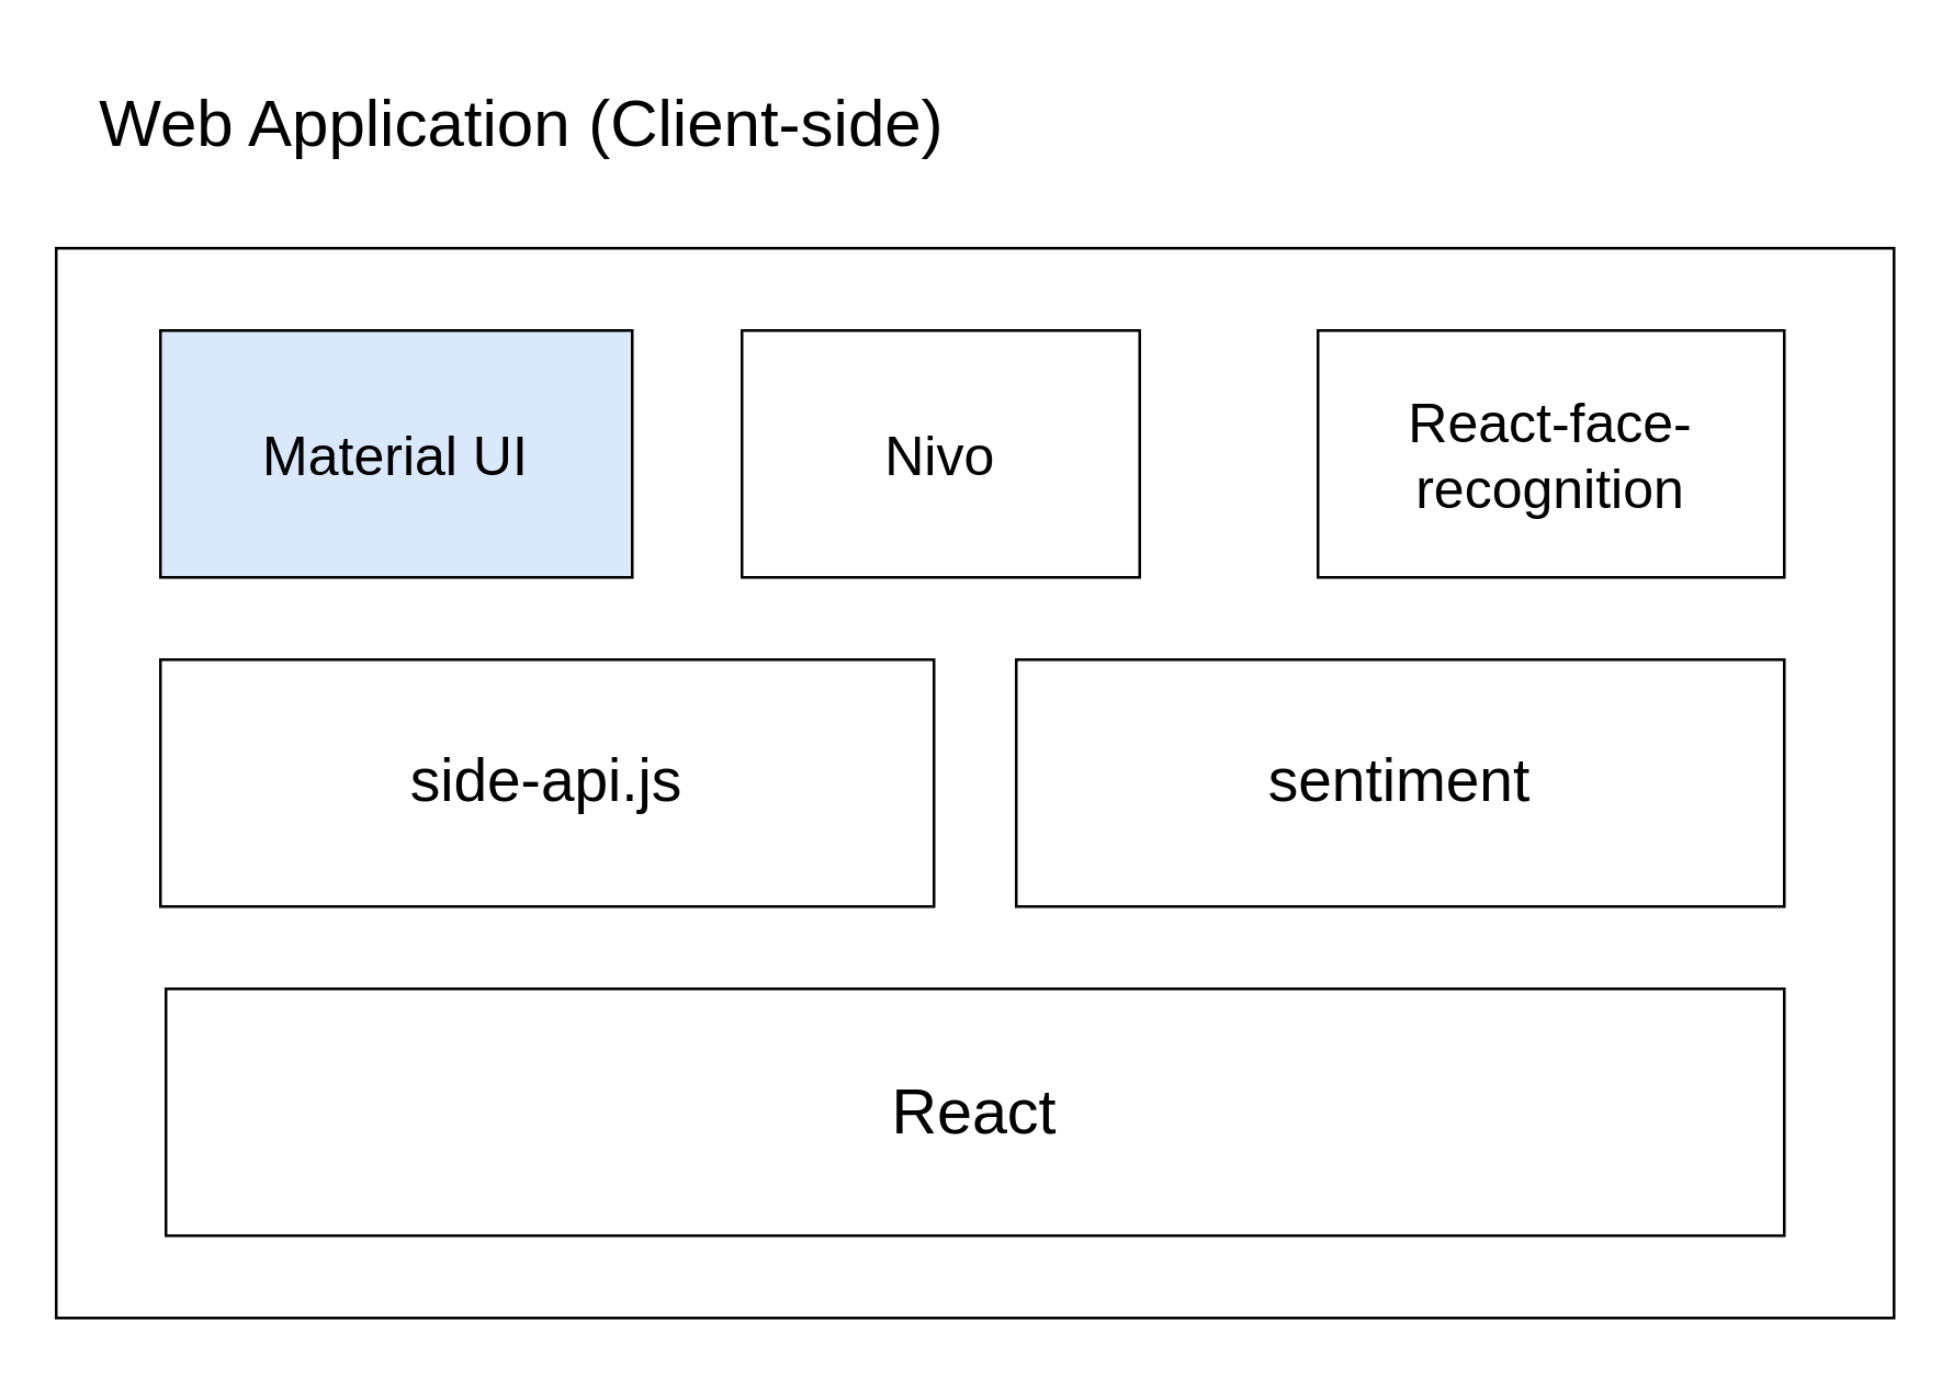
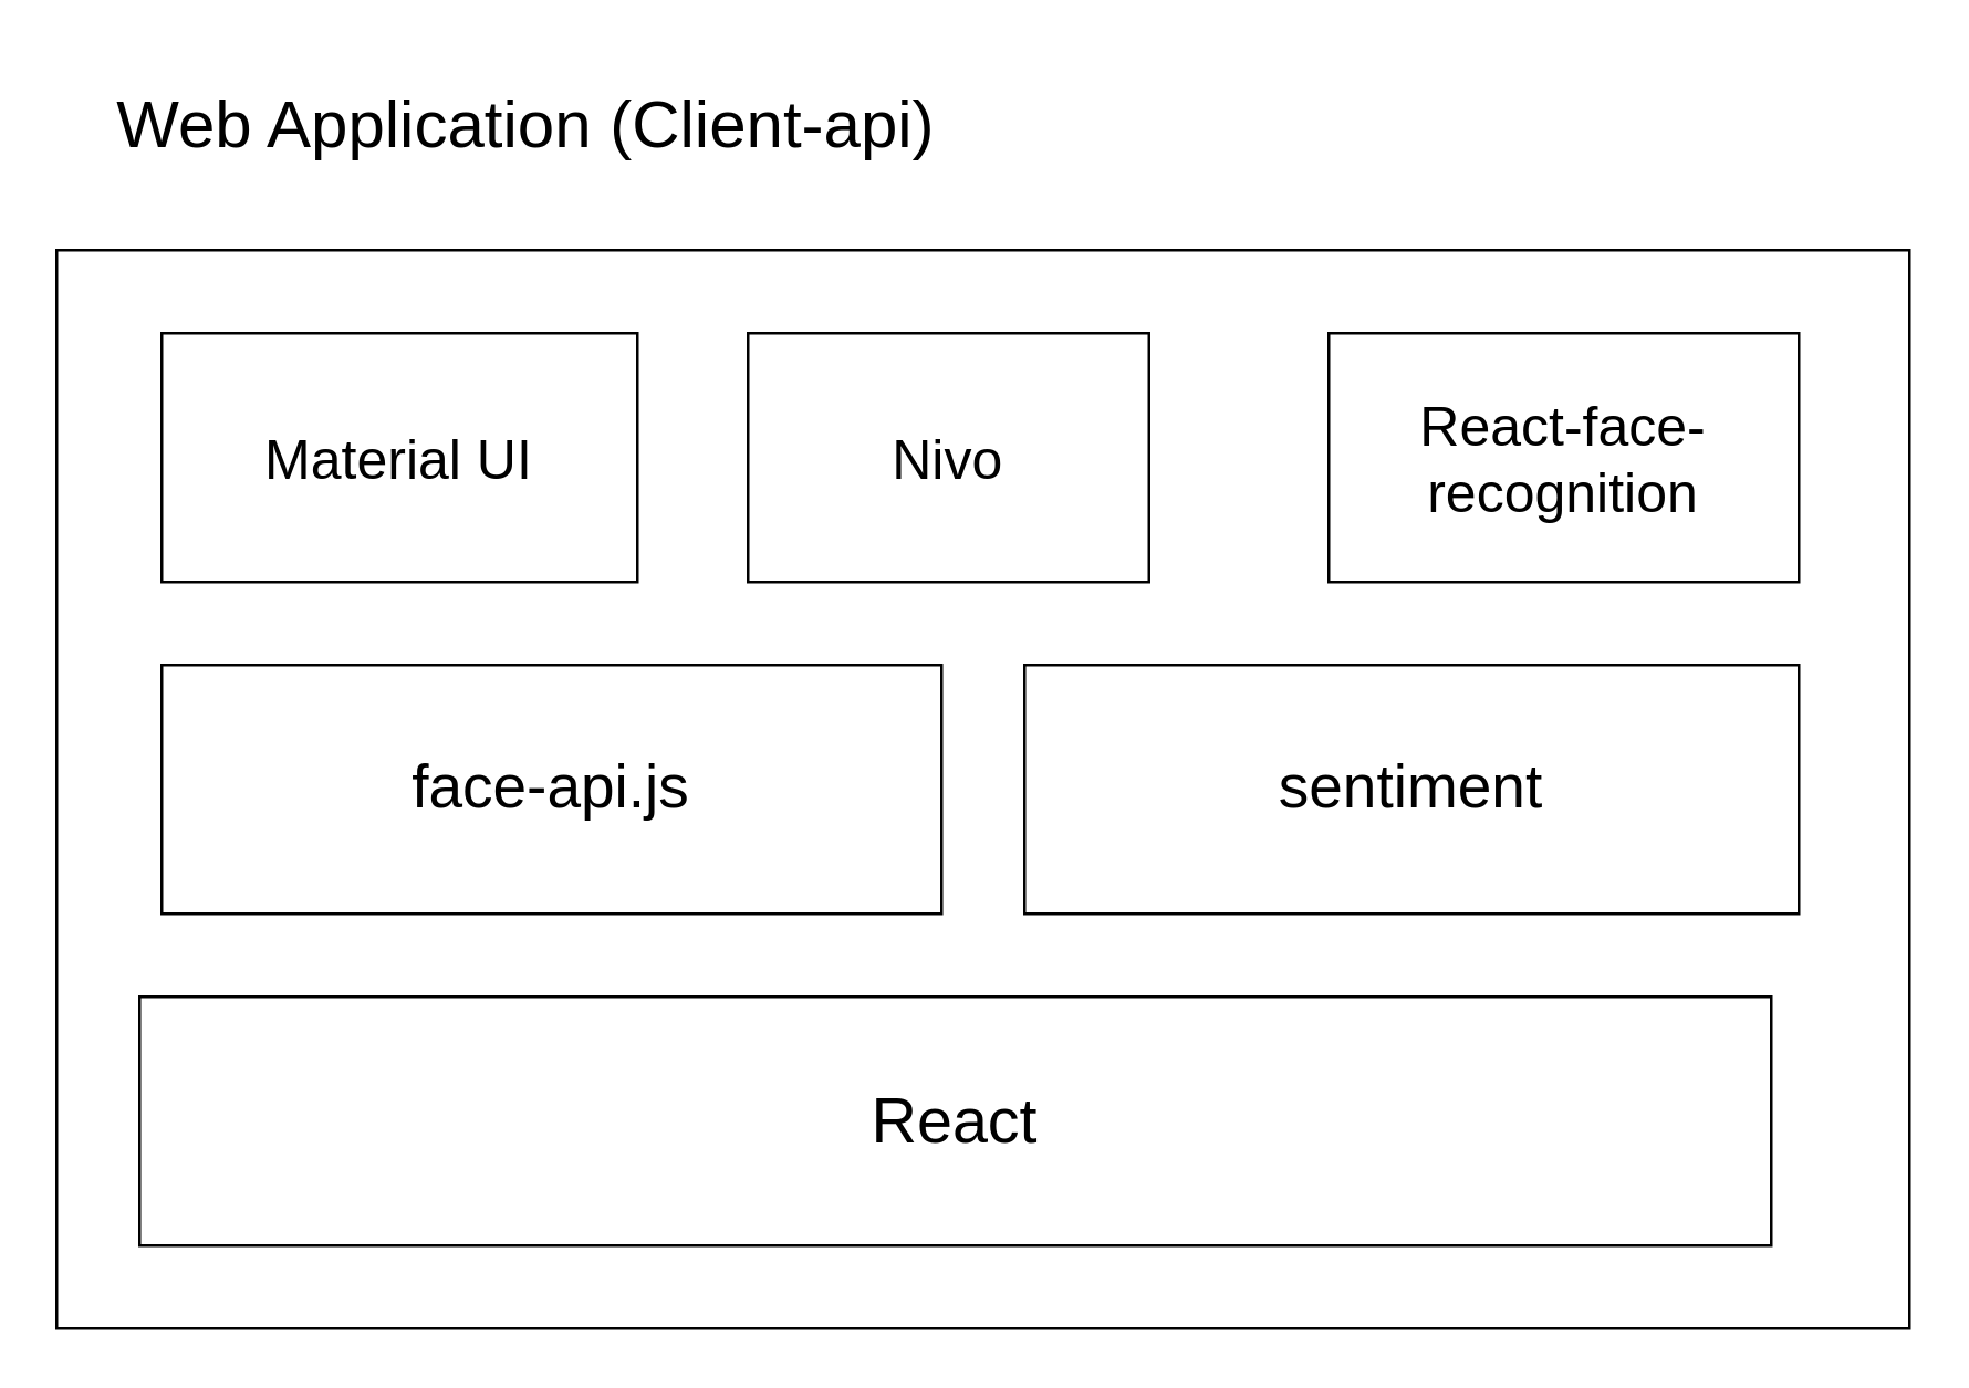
  <mxCell id="0" />
  <mxCell id="1" parent="0" />
  <mxCell id="2" value="" style="rounded=0;whiteSpace=wrap;html=1;" parent="1" vertex="1"><mxGeometry x="20" y="90" width="670" height="390" as="geometry" /></mxCell>
- <mxCell id="3" value="&lt;font style=&quot;font-size: 20px;&quot;&gt;Material UI&lt;/font&gt;" style="rounded=0;whiteSpace=wrap;html=1;fillColor=#dae8fc;" parent="1" vertex="1"><mxGeometry x="58" y="120" width="172" height="90" as="geometry" /></mxCell>
+ <mxCell id="3" value="&lt;font style=&quot;font-size: 20px;&quot;&gt;Material UI&lt;/font&gt;" style="rounded=0;whiteSpace=wrap;html=1;" parent="1" vertex="1"><mxGeometry x="58" y="120" width="172" height="90" as="geometry" /></mxCell>
  <mxCell id="4" value="&lt;span style=&quot;font-size: 20px;&quot;&gt;Nivo&lt;/span&gt;" style="rounded=0;whiteSpace=wrap;html=1;" parent="1" vertex="1"><mxGeometry x="270" y="120" width="145" height="90" as="geometry" /></mxCell>
  <mxCell id="5" value="&lt;span style=&quot;font-size: 20px;&quot;&gt;React-face-recognition&lt;/span&gt;" style="rounded=0;whiteSpace=wrap;html=1;" parent="1" vertex="1"><mxGeometry x="480" y="120" width="170" height="90" as="geometry" /></mxCell>
- <mxCell id="6" value="&lt;font style=&quot;font-size: 22px;&quot;&gt;side-api.js&lt;/font&gt;" style="rounded=0;whiteSpace=wrap;html=1;" parent="1" vertex="1"><mxGeometry x="58" y="240" width="282" height="90" as="geometry" /></mxCell>
+ <mxCell id="6" value="&lt;font style=&quot;font-size: 22px;&quot;&gt;face-api.js&lt;/font&gt;" style="rounded=0;whiteSpace=wrap;html=1;" parent="1" vertex="1"><mxGeometry x="58" y="240" width="282" height="90" as="geometry" /></mxCell>
  <mxCell id="7" value="&lt;font style=&quot;font-size: 22px;&quot;&gt;sentiment&lt;/font&gt;" style="rounded=0;whiteSpace=wrap;html=1;" parent="1" vertex="1"><mxGeometry x="370" y="240" width="280" height="90" as="geometry" /></mxCell>
- <mxCell id="8" value="&lt;font style=&quot;font-size: 23px;&quot;&gt;React&lt;/font&gt;" style="rounded=0;whiteSpace=wrap;html=1;" parent="1" vertex="1"><mxGeometry x="60" y="360" width="590" height="90" as="geometry" /></mxCell>
- <mxCell id="9" value="&lt;font style=&quot;font-size: 24px;&quot;&gt;Web Application (Client-side)&lt;/font&gt;" style="text;html=1;strokeColor=none;fillColor=none;align=center;verticalAlign=middle;whiteSpace=wrap;rounded=0;fontSize=20;" parent="1" vertex="1"><mxGeometry x="20" y="20" width="340" height="50" as="geometry" /></mxCell>
+ <mxCell id="8" value="&lt;font style=&quot;font-size: 23px;&quot;&gt;React&lt;/font&gt;" style="rounded=0;whiteSpace=wrap;html=1;" parent="1" vertex="1"><mxGeometry x="50" y="360" width="590" height="90" as="geometry" /></mxCell>
+ <mxCell id="9" value="&lt;font style=&quot;font-size: 24px;&quot;&gt;Web Application (Client-api)&lt;/font&gt;" style="text;html=1;strokeColor=none;fillColor=none;align=center;verticalAlign=middle;whiteSpace=wrap;rounded=0;fontSize=20;" parent="1" vertex="1"><mxGeometry x="20" y="20" width="340" height="50" as="geometry" /></mxCell>
